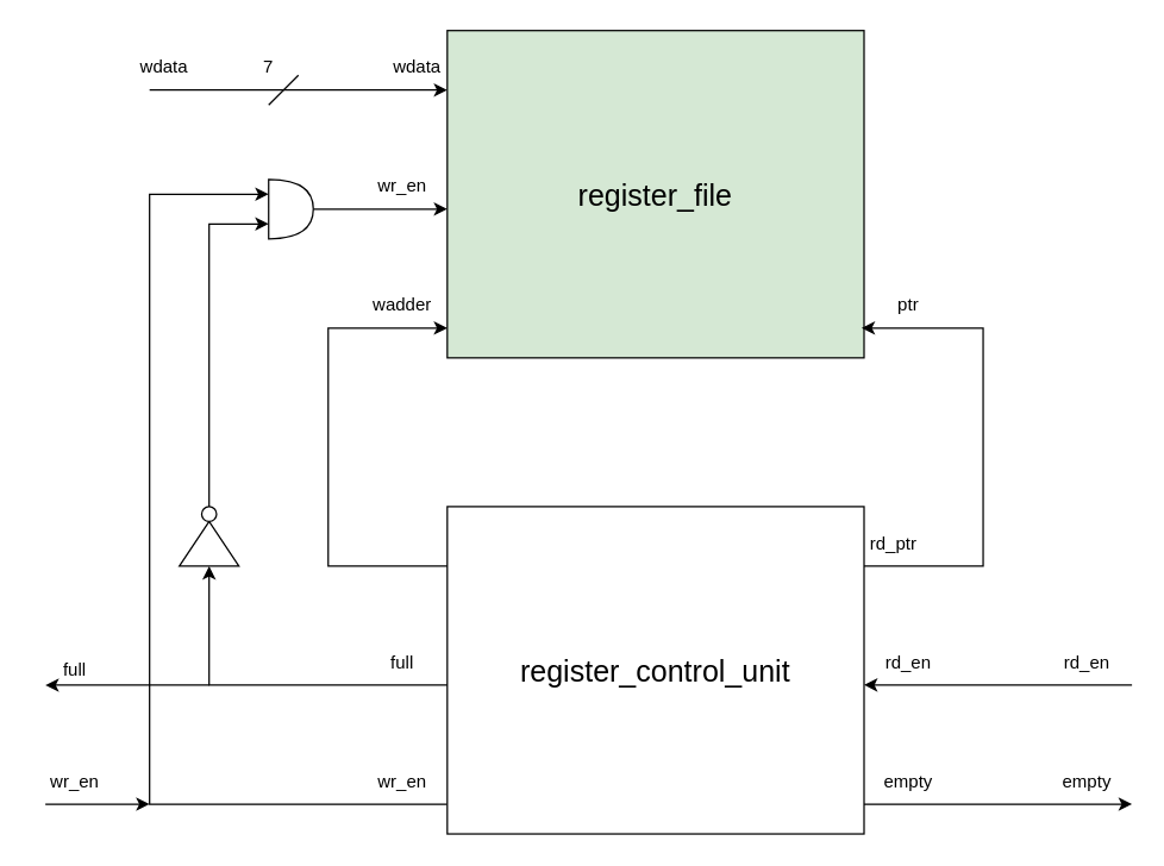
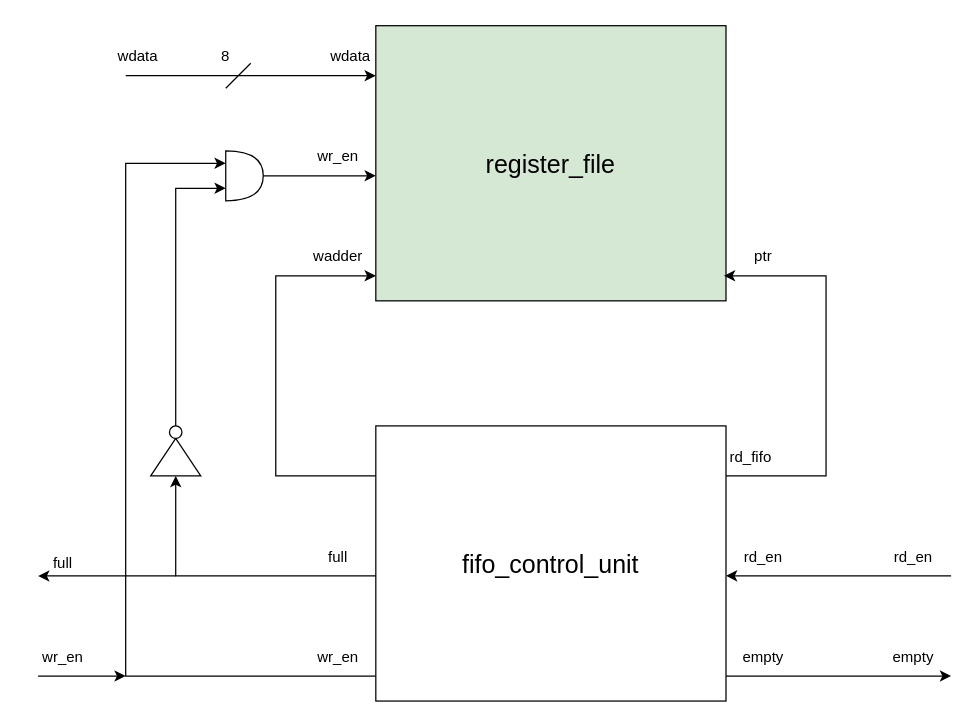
  <mxCell id="0" />
  <mxCell id="1" parent="0" />
  <mxCell id="2" value="&lt;font style=&quot;font-size: 20px;&quot;&gt;register_file&lt;/font&gt;" style="rounded=0;whiteSpace=wrap;html=1;fillColor=#d5e8d4;" vertex="1" parent="1"><mxGeometry x="300" y="20" width="280" height="220" as="geometry" /></mxCell>
- <mxCell id="3" value="&lt;font style=&quot;font-size: 20px;&quot;&gt;register_control_unit&lt;/font&gt;" style="rounded=0;whiteSpace=wrap;html=1;" vertex="1" parent="1"><mxGeometry x="300" y="340" width="280" height="220" as="geometry" /></mxCell>
+ <mxCell id="3" value="&lt;font style=&quot;font-size: 20px;&quot;&gt;fifo_control_unit&lt;/font&gt;" style="rounded=0;whiteSpace=wrap;html=1;" vertex="1" parent="1"><mxGeometry x="300" y="340" width="280" height="220" as="geometry" /></mxCell>
  <mxCell id="4" value="" style="endArrow=classic;html=1;rounded=0;" edge="1" parent="1"><mxGeometry width="50" height="50" relative="1" as="geometry"><mxPoint x="100" y="60" as="sourcePoint" /><mxPoint x="300" y="60" as="targetPoint" /></mxGeometry></mxCell>
  <mxCell id="5" value="wdata" style="text;html=1;align=center;verticalAlign=middle;whiteSpace=wrap;rounded=0;" vertex="1" parent="1"><mxGeometry x="80" y="30" width="60" height="30" as="geometry" /></mxCell>
  <mxCell id="6" value="wdata" style="text;html=1;align=center;verticalAlign=middle;whiteSpace=wrap;rounded=0;" vertex="1" parent="1"><mxGeometry x="250" y="30" width="60" height="30" as="geometry" /></mxCell>
  <mxCell id="7" value="" style="endArrow=none;html=1;rounded=0;" edge="1" parent="1"><mxGeometry width="50" height="50" relative="1" as="geometry"><mxPoint x="180" y="70" as="sourcePoint" /><mxPoint x="200" y="50" as="targetPoint" /></mxGeometry></mxCell>
- <mxCell id="8" value="7" style="text;html=1;align=center;verticalAlign=middle;whiteSpace=wrap;rounded=0;" vertex="1" parent="1"><mxGeometry x="150" y="30" width="60" height="30" as="geometry" /></mxCell>
+ <mxCell id="8" value="8" style="text;html=1;align=center;verticalAlign=middle;whiteSpace=wrap;rounded=0;" vertex="1" parent="1"><mxGeometry x="150" y="30" width="60" height="30" as="geometry" /></mxCell>
  <mxCell id="9" value="" style="endArrow=classic;html=1;rounded=0;entryX=0;entryY=0.5;entryDx=0;entryDy=0;" edge="1" parent="1"><mxGeometry width="50" height="50" relative="1" as="geometry"><mxPoint x="210" y="140" as="sourcePoint" /><mxPoint x="300" y="140" as="targetPoint" /></mxGeometry></mxCell>
  <mxCell id="10" value="wr_en" style="text;html=1;align=center;verticalAlign=middle;whiteSpace=wrap;rounded=0;" vertex="1" parent="1"><mxGeometry x="240" y="110" width="60" height="30" as="geometry" /></mxCell>
  <mxCell id="11" value="" style="endArrow=classic;html=1;rounded=0;exitX=0;exitY=0.182;exitDx=0;exitDy=0;exitPerimeter=0;" edge="1" parent="1" source="3"><mxGeometry width="50" height="50" relative="1" as="geometry"><mxPoint x="220" y="380" as="sourcePoint" /><mxPoint x="300" y="220" as="targetPoint" /><Array as="points"><mxPoint x="220" y="380" /><mxPoint x="220" y="220" /></Array></mxGeometry></mxCell>
  <mxCell id="12" value="wadder" style="text;html=1;align=center;verticalAlign=middle;whiteSpace=wrap;rounded=0;" vertex="1" parent="1"><mxGeometry x="240" y="190" width="60" height="30" as="geometry" /></mxCell>
  <mxCell id="13" value="full" style="text;html=1;align=center;verticalAlign=middle;whiteSpace=wrap;rounded=0;" vertex="1" parent="1"><mxGeometry x="240" y="430" width="60" height="30" as="geometry" /></mxCell>
  <mxCell id="14" value="" style="shape=or;whiteSpace=wrap;html=1;" vertex="1" parent="1"><mxGeometry x="180" y="120" width="30" height="40" as="geometry" /></mxCell>
  <mxCell id="15" value="" style="endArrow=classic;html=1;rounded=0;exitX=1;exitY=1;exitDx=0;exitDy=0;entryX=0;entryY=0.5;entryDx=0;entryDy=0;" edge="1" parent="1" source="13"><mxGeometry width="50" height="50" relative="1" as="geometry"><mxPoint x="295" y="460" as="sourcePoint" /><mxPoint x="140" y="380" as="targetPoint" /><Array as="points"><mxPoint x="140" y="460" /></Array></mxGeometry></mxCell>
  <mxCell id="16" value="" style="endArrow=classic;html=1;rounded=0;exitX=-0.001;exitY=0.909;exitDx=0;exitDy=0;exitPerimeter=0;entryX=0;entryY=0.25;entryDx=0;entryDy=0;entryPerimeter=0;" edge="1" parent="1" source="3" target="14"><mxGeometry width="50" height="50" relative="1" as="geometry"><mxPoint x="210" y="540" as="sourcePoint" /><mxPoint x="100" y="130" as="targetPoint" /><Array as="points"><mxPoint x="100" y="540" /><mxPoint x="100" y="130" /></Array></mxGeometry></mxCell>
  <mxCell id="17" value="wr_en" style="text;html=1;align=center;verticalAlign=middle;whiteSpace=wrap;rounded=0;" vertex="1" parent="1"><mxGeometry x="240" y="510" width="60" height="30" as="geometry" /></mxCell>
  <mxCell id="18" value="" style="triangle;whiteSpace=wrap;html=1;direction=north;" vertex="1" parent="1"><mxGeometry x="120" y="350" width="40" height="30" as="geometry" /></mxCell>
  <mxCell id="19" value="" style="ellipse;whiteSpace=wrap;html=1;aspect=fixed;" vertex="1" parent="1"><mxGeometry x="135" y="340" width="10" height="10" as="geometry" /></mxCell>
  <mxCell id="20" value="" style="endArrow=classic;html=1;rounded=0;entryX=0;entryY=0.75;entryDx=0;entryDy=0;entryPerimeter=0;" edge="1" parent="1" target="14"><mxGeometry width="50" height="50" relative="1" as="geometry"><mxPoint x="140" y="340" as="sourcePoint" /><mxPoint x="140" y="150" as="targetPoint" /><Array as="points"><mxPoint x="140" y="150" /></Array></mxGeometry></mxCell>
  <mxCell id="21" value="" style="endArrow=classic;html=1;rounded=0;" edge="1" parent="1"><mxGeometry width="50" height="50" relative="1" as="geometry"><mxPoint x="140" y="460" as="sourcePoint" /><mxPoint x="30" y="460" as="targetPoint" /></mxGeometry></mxCell>
  <mxCell id="22" value="full" style="text;html=1;align=center;verticalAlign=middle;whiteSpace=wrap;rounded=0;" vertex="1" parent="1"><mxGeometry y="435" width="60" height="30" as="geometry" x="20" /></mxCell>
  <mxCell id="23" value="" style="endArrow=classic;html=1;rounded=0;" edge="1" parent="1"><mxGeometry width="50" height="50" relative="1" as="geometry"><mxPoint x="30" y="540" as="sourcePoint" /><mxPoint x="100" y="540" as="targetPoint" /></mxGeometry></mxCell>
  <mxCell id="24" value="wr_en" style="text;html=1;align=center;verticalAlign=middle;whiteSpace=wrap;rounded=0;" vertex="1" parent="1"><mxGeometry y="510" width="60" height="30" as="geometry" x="20" /></mxCell>
  <mxCell id="25" value="" style="endArrow=classic;html=1;rounded=0;entryX=0.994;entryY=0.909;entryDx=0;entryDy=0;entryPerimeter=0;" edge="1" parent="1" target="2"><mxGeometry width="50" height="50" relative="1" as="geometry"><mxPoint x="580" y="380" as="sourcePoint" /><mxPoint x="660" y="220" as="targetPoint" /><Array as="points"><mxPoint x="660" y="380" /><mxPoint x="660" y="220" /></Array></mxGeometry></mxCell>
- <mxCell id="26" value="rd_ptr" style="text;html=1;align=center;verticalAlign=middle;whiteSpace=wrap;rounded=0;" vertex="1" parent="1"><mxGeometry x="570" y="350" width="60" height="30" as="geometry" /></mxCell>
+ <mxCell id="26" value="rd_fifo" style="text;html=1;align=center;verticalAlign=middle;whiteSpace=wrap;rounded=0;" vertex="1" parent="1"><mxGeometry x="570" y="350" width="60" height="30" as="geometry" /></mxCell>
  <mxCell id="27" value="ptr" style="text;html=1;align=center;verticalAlign=middle;whiteSpace=wrap;rounded=0;" vertex="1" parent="1"><mxGeometry x="580" y="190" width="60" height="30" as="geometry" /></mxCell>
  <mxCell id="28" value="" style="endArrow=classic;html=1;rounded=0;entryX=1;entryY=0.545;entryDx=0;entryDy=0;entryPerimeter=0;" edge="1" parent="1" target="3"><mxGeometry width="50" height="50" relative="1" as="geometry"><mxPoint x="760" y="460" as="sourcePoint" /><mxPoint x="720" y="435" as="targetPoint" /></mxGeometry></mxCell>
  <mxCell id="29" value="rd_en" style="text;html=1;align=center;verticalAlign=middle;whiteSpace=wrap;rounded=0;" vertex="1" parent="1"><mxGeometry x="580" y="430" width="60" height="30" as="geometry" /></mxCell>
  <mxCell id="30" value="rd_en" style="text;html=1;align=center;verticalAlign=middle;whiteSpace=wrap;rounded=0;" vertex="1" parent="1"><mxGeometry x="700" y="430" width="60" height="30" as="geometry" /></mxCell>
  <mxCell id="31" value="" style="endArrow=classic;html=1;rounded=0;" edge="1" parent="1"><mxGeometry width="50" height="50" relative="1" as="geometry"><mxPoint x="580" y="540" as="sourcePoint" /><mxPoint x="760" y="540" as="targetPoint" /></mxGeometry></mxCell>
  <mxCell id="32" value="empty" style="text;html=1;align=center;verticalAlign=middle;whiteSpace=wrap;rounded=0;" vertex="1" parent="1"><mxGeometry x="580" y="510" width="60" height="30" as="geometry" /></mxCell>
  <mxCell id="33" value="empty" style="text;html=1;align=center;verticalAlign=middle;whiteSpace=wrap;rounded=0;" vertex="1" parent="1"><mxGeometry x="700" y="510" width="60" height="30" as="geometry" /></mxCell>
